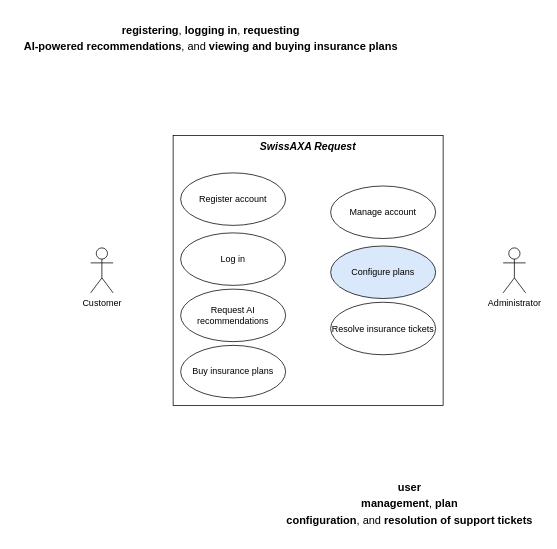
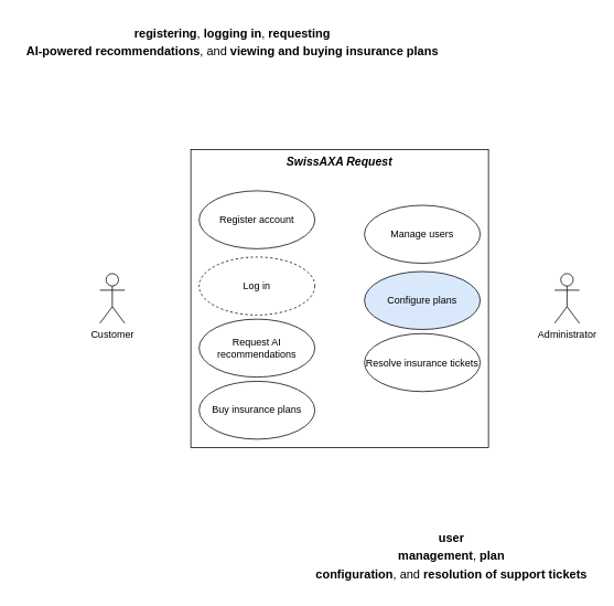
  <mxCell id="0" />
  <mxCell id="1" parent="0" />
  <mxCell id="2" value="&lt;span data-start=&quot;796&quot; data-end=&quot;815&quot;&gt;&lt;b&gt;SwissAXA Request&lt;/b&gt;&lt;/span&gt;" style="rounded=0;whiteSpace=wrap;html=1;verticalAlign=top;fontSize=14;fontStyle=2" vertex="1" parent="1"><mxGeometry x="230" y="180" width="360" height="360" as="geometry" /></mxCell>
  <mxCell id="3" value="Customer" style="shape=umlActor;verticalLabelPosition=bottom;verticalAlign=top;html=1;" vertex="1" parent="1"><mxGeometry x="120" y="330" width="30" height="60" as="geometry" /></mxCell>
  <mxCell id="4" value="Administrator" style="shape=umlActor;verticalLabelPosition=bottom;verticalAlign=top;html=1;" vertex="1" parent="1"><mxGeometry x="670" y="330" width="30" height="60" as="geometry" /></mxCell>
  <mxCell id="5" value="Register account" style="ellipse;whiteSpace=wrap;html=1;" vertex="1" parent="1"><mxGeometry x="240" y="230" width="140" height="70" as="geometry" /></mxCell>
- <mxCell id="6" value="Manage account" style="ellipse;whiteSpace=wrap;html=1;" vertex="1" parent="1"><mxGeometry x="440" y="247.5" width="140" height="70" as="geometry" /></mxCell>
- <mxCell id="7" value="Log in" style="ellipse;whiteSpace=wrap;html=1;" vertex="1" parent="1"><mxGeometry x="240" y="310" width="140" height="70" as="geometry" /></mxCell>
+ <mxCell id="6" value="Manage users" style="ellipse;whiteSpace=wrap;html=1;" vertex="1" parent="1"><mxGeometry x="440" y="247.5" width="140" height="70" as="geometry" /></mxCell>
+ <mxCell id="7" value="Log in" style="ellipse;whiteSpace=wrap;html=1;dashed=1;" vertex="1" parent="1"><mxGeometry x="240" y="310" width="140" height="70" as="geometry" /></mxCell>
  <mxCell id="8" value="Configure plans" style="ellipse;whiteSpace=wrap;html=1;fillColor=#dae8fc;" vertex="1" parent="1"><mxGeometry x="440" y="327.5" width="140" height="70" as="geometry" /></mxCell>
  <mxCell id="9" value="Request AI recommendations" style="ellipse;whiteSpace=wrap;html=1;" vertex="1" parent="1"><mxGeometry x="240" y="385" width="140" height="70" as="geometry" /></mxCell>
  <mxCell id="10" value="Resolve insurance tickets" style="ellipse;whiteSpace=wrap;html=1;" vertex="1" parent="1"><mxGeometry x="440" y="402.5" width="140" height="70" as="geometry" /></mxCell>
  <mxCell id="11" value="Buy insurance plans" style="ellipse;whiteSpace=wrap;html=1;" vertex="1" parent="1"><mxGeometry x="240" y="460" width="140" height="70" as="geometry" /></mxCell>
  <mxCell id="12" value="&lt;b&gt;&lt;span style=&quot;font-size:11.0pt;line-height:150%;&lt;br/&gt;font-family:&amp;quot;Arial&amp;quot;,sans-serif;mso-ascii-theme-font:minor-bidi;mso-fareast-font-family:&lt;br/&gt;&amp;quot;Times New Roman&amp;quot;;mso-fareast-theme-font:major-fareast;mso-hansi-theme-font:&lt;br/&gt;minor-bidi;mso-bidi-theme-font:minor-bidi;color:black;mso-themecolor:text1;&lt;br/&gt;mso-ansi-language:EN-US;mso-fareast-language:EN-US;mso-bidi-language:AR-SA&quot;&gt;registering&lt;/span&gt;&lt;/b&gt;&lt;span style=&quot;font-size:11.0pt;line-height:150%;font-family:&amp;quot;Arial&amp;quot;,sans-serif;&lt;br/&gt;mso-ascii-theme-font:minor-bidi;mso-fareast-font-family:&amp;quot;Times New Roman&amp;quot;;&lt;br/&gt;mso-fareast-theme-font:major-fareast;mso-hansi-theme-font:minor-bidi;&lt;br/&gt;mso-bidi-theme-font:minor-bidi;color:black;mso-themecolor:text1;mso-ansi-language:&lt;br/&gt;EN-US;mso-fareast-language:EN-US;mso-bidi-language:AR-SA&quot;&gt;, &lt;b&gt;logging in&lt;/b&gt;, &lt;b&gt;requesting&lt;br/&gt;AI-powered recommendations&lt;/b&gt;, and &lt;b&gt;viewing and buying insurance plans&lt;/b&gt;&lt;/span&gt;" style="text;html=1;align=center;verticalAlign=middle;resizable=0;points=[];autosize=1;strokeColor=none;fillColor=none;" vertex="1" parent="1"><mxGeometry x="20" y="20" width="520" height="60" as="geometry" /></mxCell>
  <mxCell id="13" value="&lt;b&gt;&lt;span style=&quot;font-size:11.0pt;line-height:150%;&lt;br/&gt;font-family:&amp;quot;Arial&amp;quot;,sans-serif;mso-ascii-theme-font:minor-bidi;mso-fareast-font-family:&lt;br/&gt;&amp;quot;Times New Roman&amp;quot;;mso-fareast-theme-font:major-fareast;mso-hansi-theme-font:&lt;br/&gt;minor-bidi;mso-bidi-theme-font:minor-bidi;color:black;mso-themecolor:text1;&lt;br/&gt;mso-ansi-language:EN-US;mso-fareast-language:EN-US;mso-bidi-language:AR-SA&quot;&gt;user&lt;br/&gt;management&lt;/span&gt;&lt;/b&gt;&lt;span style=&quot;font-size:11.0pt;line-height:150%;font-family:&lt;br/&gt;&amp;quot;Arial&amp;quot;,sans-serif;mso-ascii-theme-font:minor-bidi;mso-fareast-font-family:&lt;br/&gt;&amp;quot;Times New Roman&amp;quot;;mso-fareast-theme-font:major-fareast;mso-hansi-theme-font:&lt;br/&gt;minor-bidi;mso-bidi-theme-font:minor-bidi;color:black;mso-themecolor:text1;&lt;br/&gt;mso-ansi-language:EN-US;mso-fareast-language:EN-US;mso-bidi-language:AR-SA&quot;&gt;, &lt;b&gt;plan&lt;br/&gt;configuration&lt;/b&gt;, and &lt;b&gt;resolution of support tickets&lt;/b&gt;&lt;/span&gt;" style="text;html=1;align=center;verticalAlign=middle;resizable=0;points=[];autosize=1;strokeColor=none;fillColor=none;" vertex="1" parent="1"><mxGeometry x="370" y="630" width="350" height="80" as="geometry" /></mxCell>
